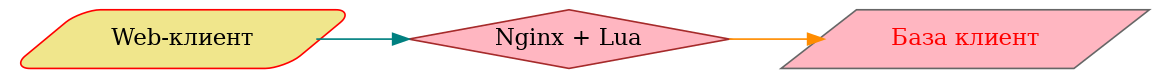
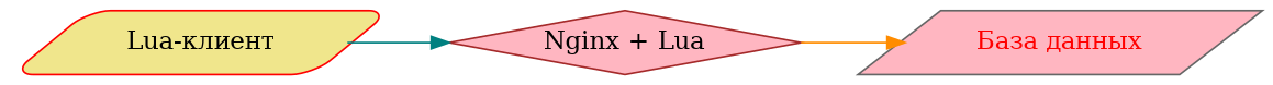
  digraph {
    rankdir=LR
    node [fillcolor=lightpink shape=parallelogram style=filled]
-   n1 [color=red fillcolor=khaki label="Web-клиент" style="rounded,filled"]
+   n1 [color=red fillcolor=khaki label="Lua-клиент" style="rounded,filled"]
    n2 [color=brown label="Nginx + Lua" shape=diamond]
-   n3 [color=gray40 fontcolor=red label="База клиент"]
+   n3 [color=gray40 fontcolor=red label="База данных"]
    n1 -> n2 [color=teal]
    n2 -> n3 [color=darkorange]
  }
